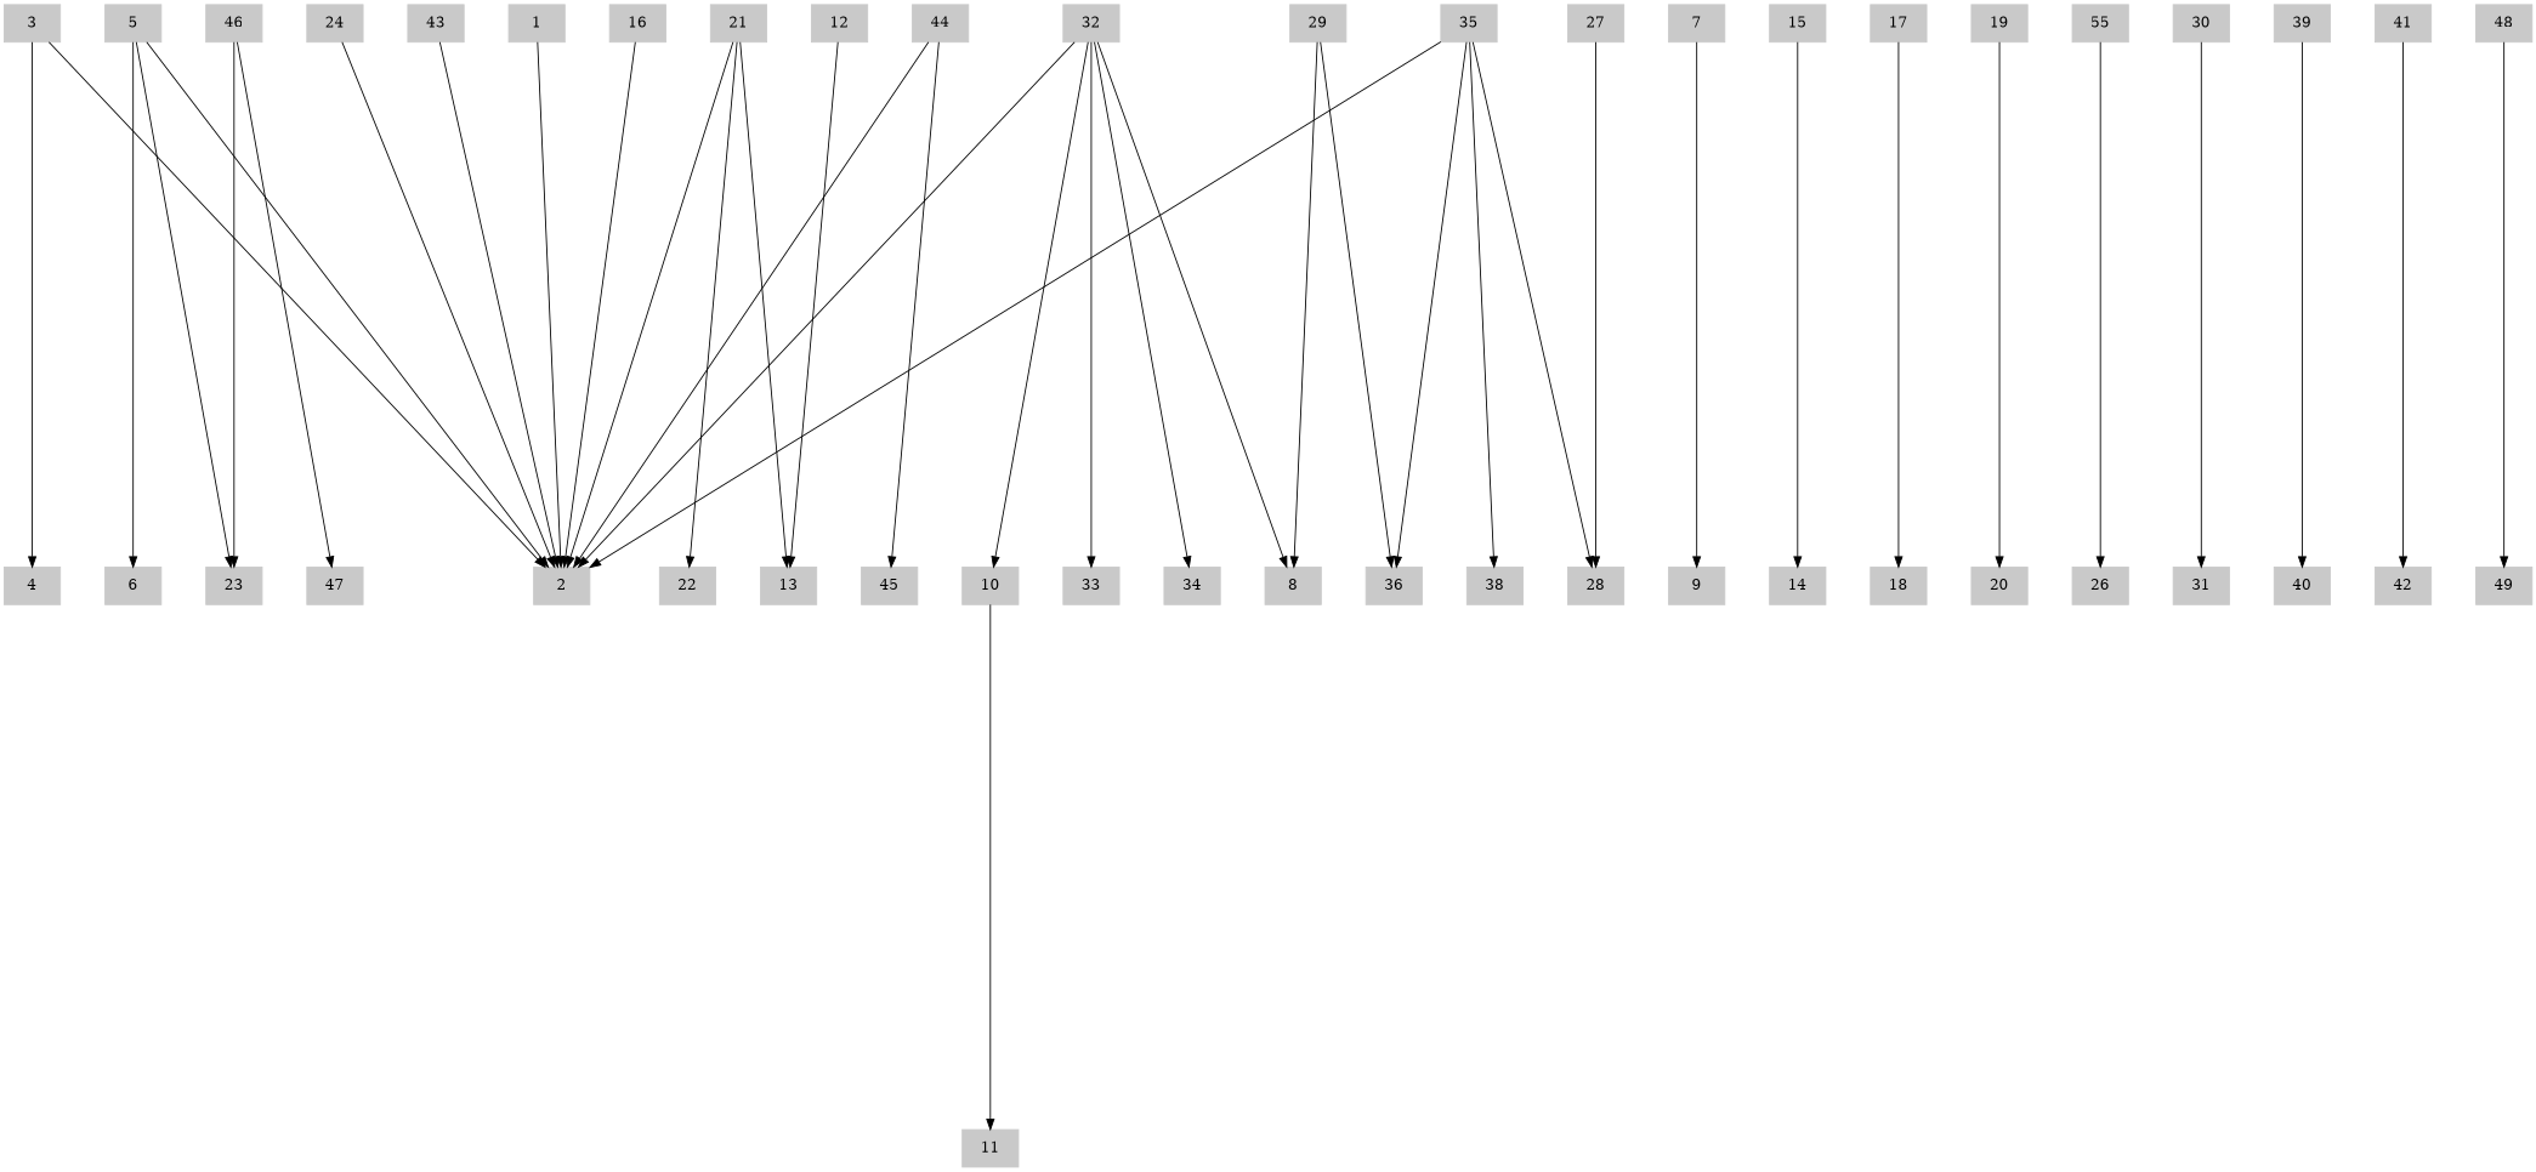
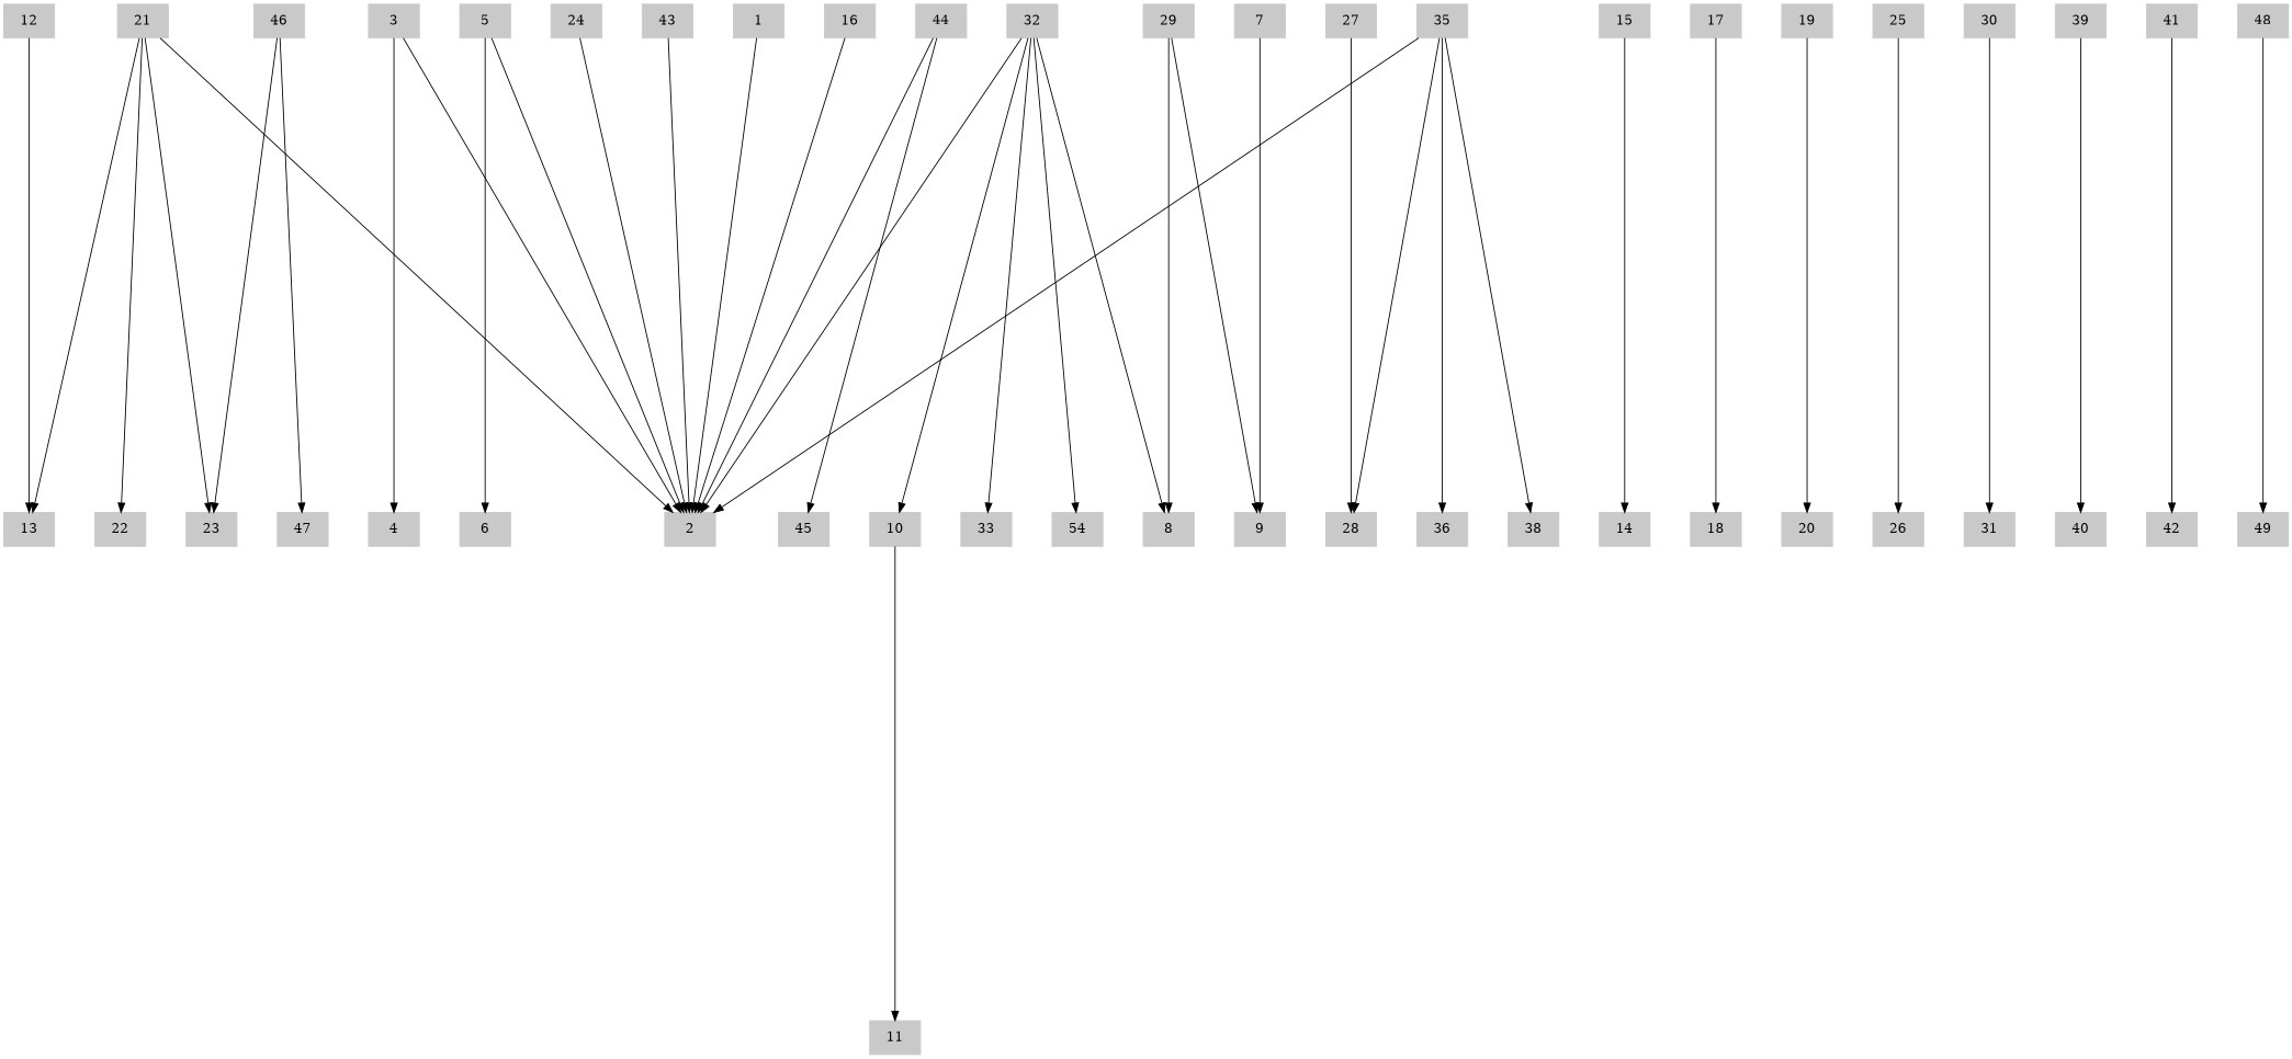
  digraph {
    nodesep=0.6
    ranksep=7
    splines=true
    node [color=grey79 fillcolor=grey79 shape=record style=filled]
    1
    2
    3
    4
    5
    6
    7
    9
    10
    11
    12
    13
    15
    14
    16
    17
    18
    19
    20
    21
    22
    23
    24
-   25 [label=55]
+   25
    26
    27
    28
    29
    8
    30
    31
    32
    33
-   34
+   34 [label=54]
    35
    36
    38
    39
    40
    41
    42
    43
    44
    45
    46
    47
    48
    49
    1 -> 2
    3 -> 2
    3 -> 4
    5 -> 2
    5 -> 6
    7 -> 9
    10 -> 11
    12 -> 13
    15 -> 14
    16 -> 2
    17 -> 18
    19 -> 20
    21 -> 2
    21 -> 13
    21 -> 22
-   5 -> 23
+   21 -> 23
    24 -> 2
    25 -> 26
    27 -> 28
-   29 -> 36
+   29 -> 9
    29 -> 8
    30 -> 31
    32 -> 2
    32 -> 10
    32 -> 8
    32 -> 33
    32 -> 34
    35 -> 2
    35 -> 28
    35 -> 36
    35 -> 38
    39 -> 40
    41 -> 42
    43 -> 2
    44 -> 2
    44 -> 45
    46 -> 23
    46 -> 47
    48 -> 49
  }
